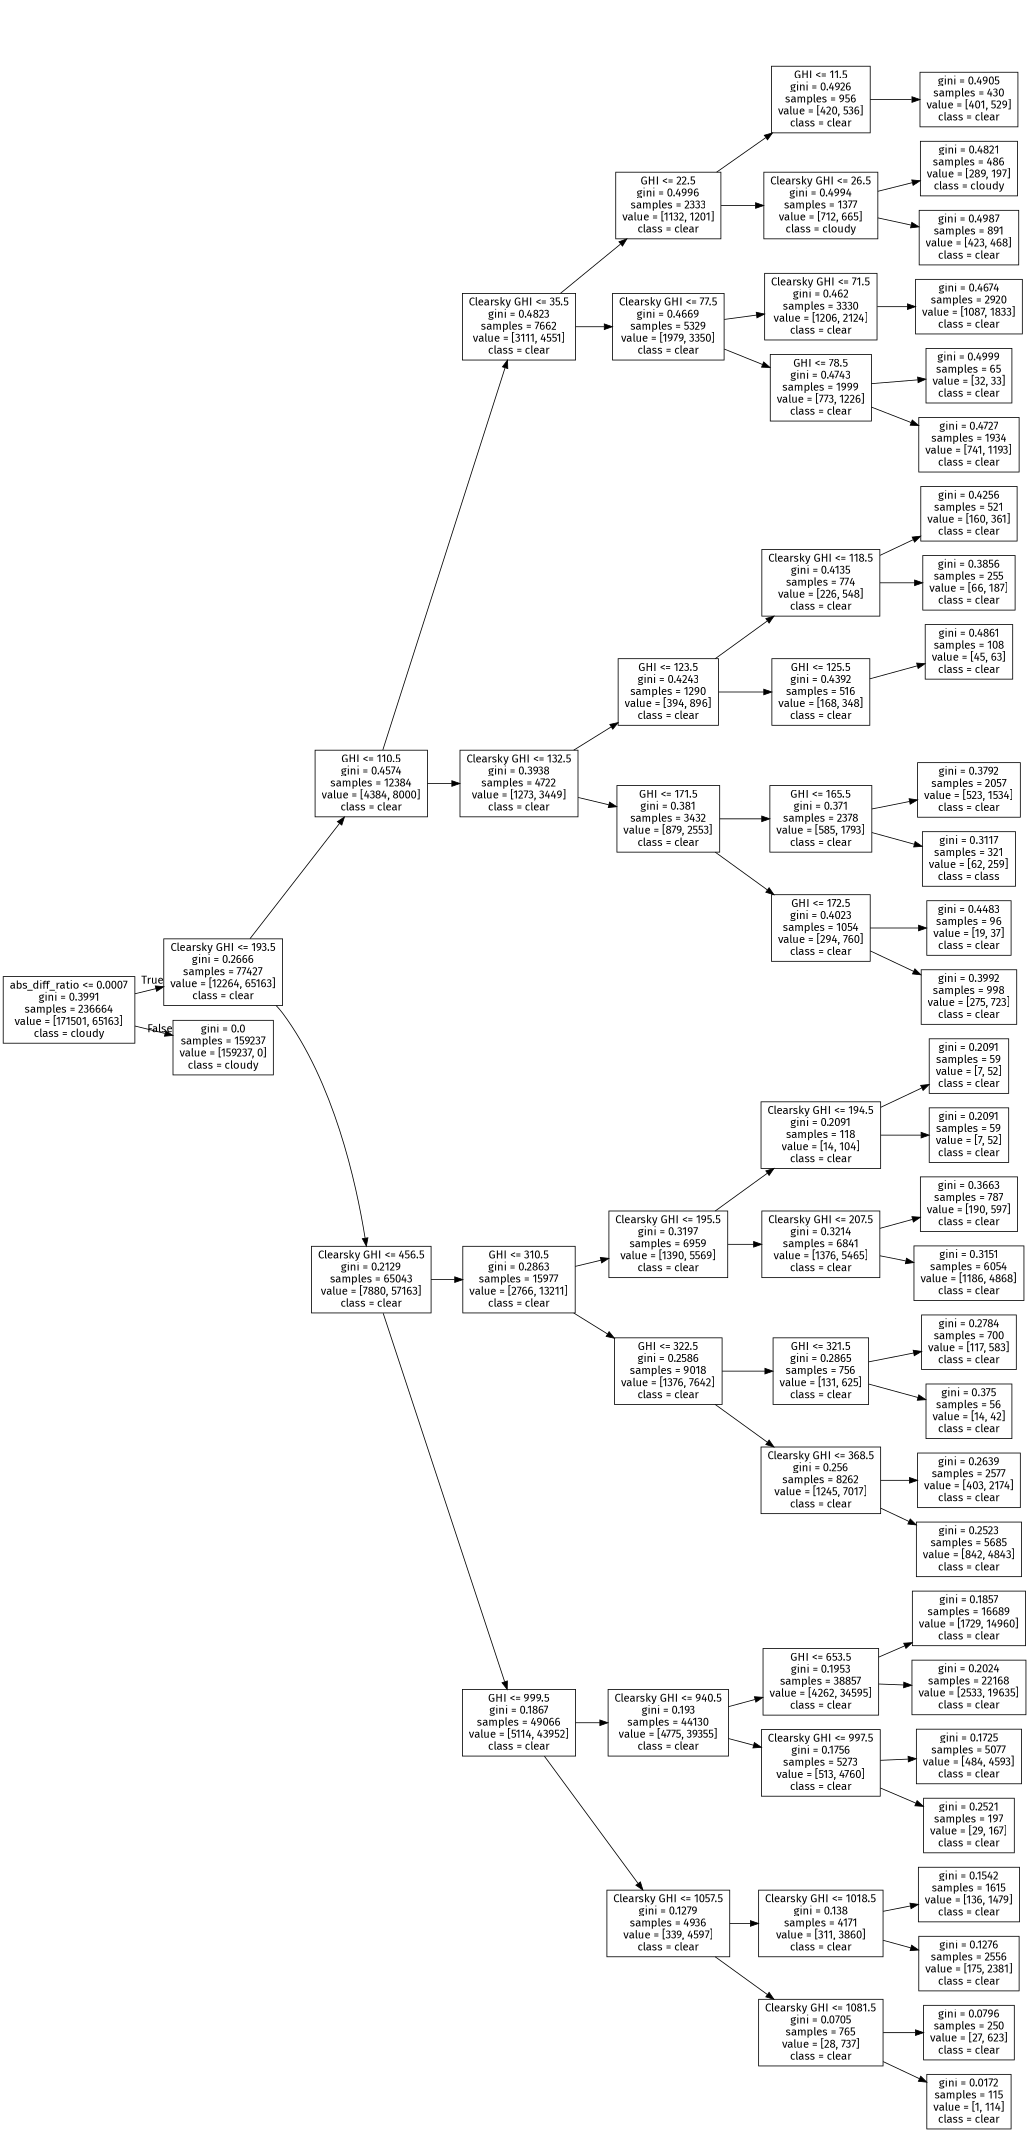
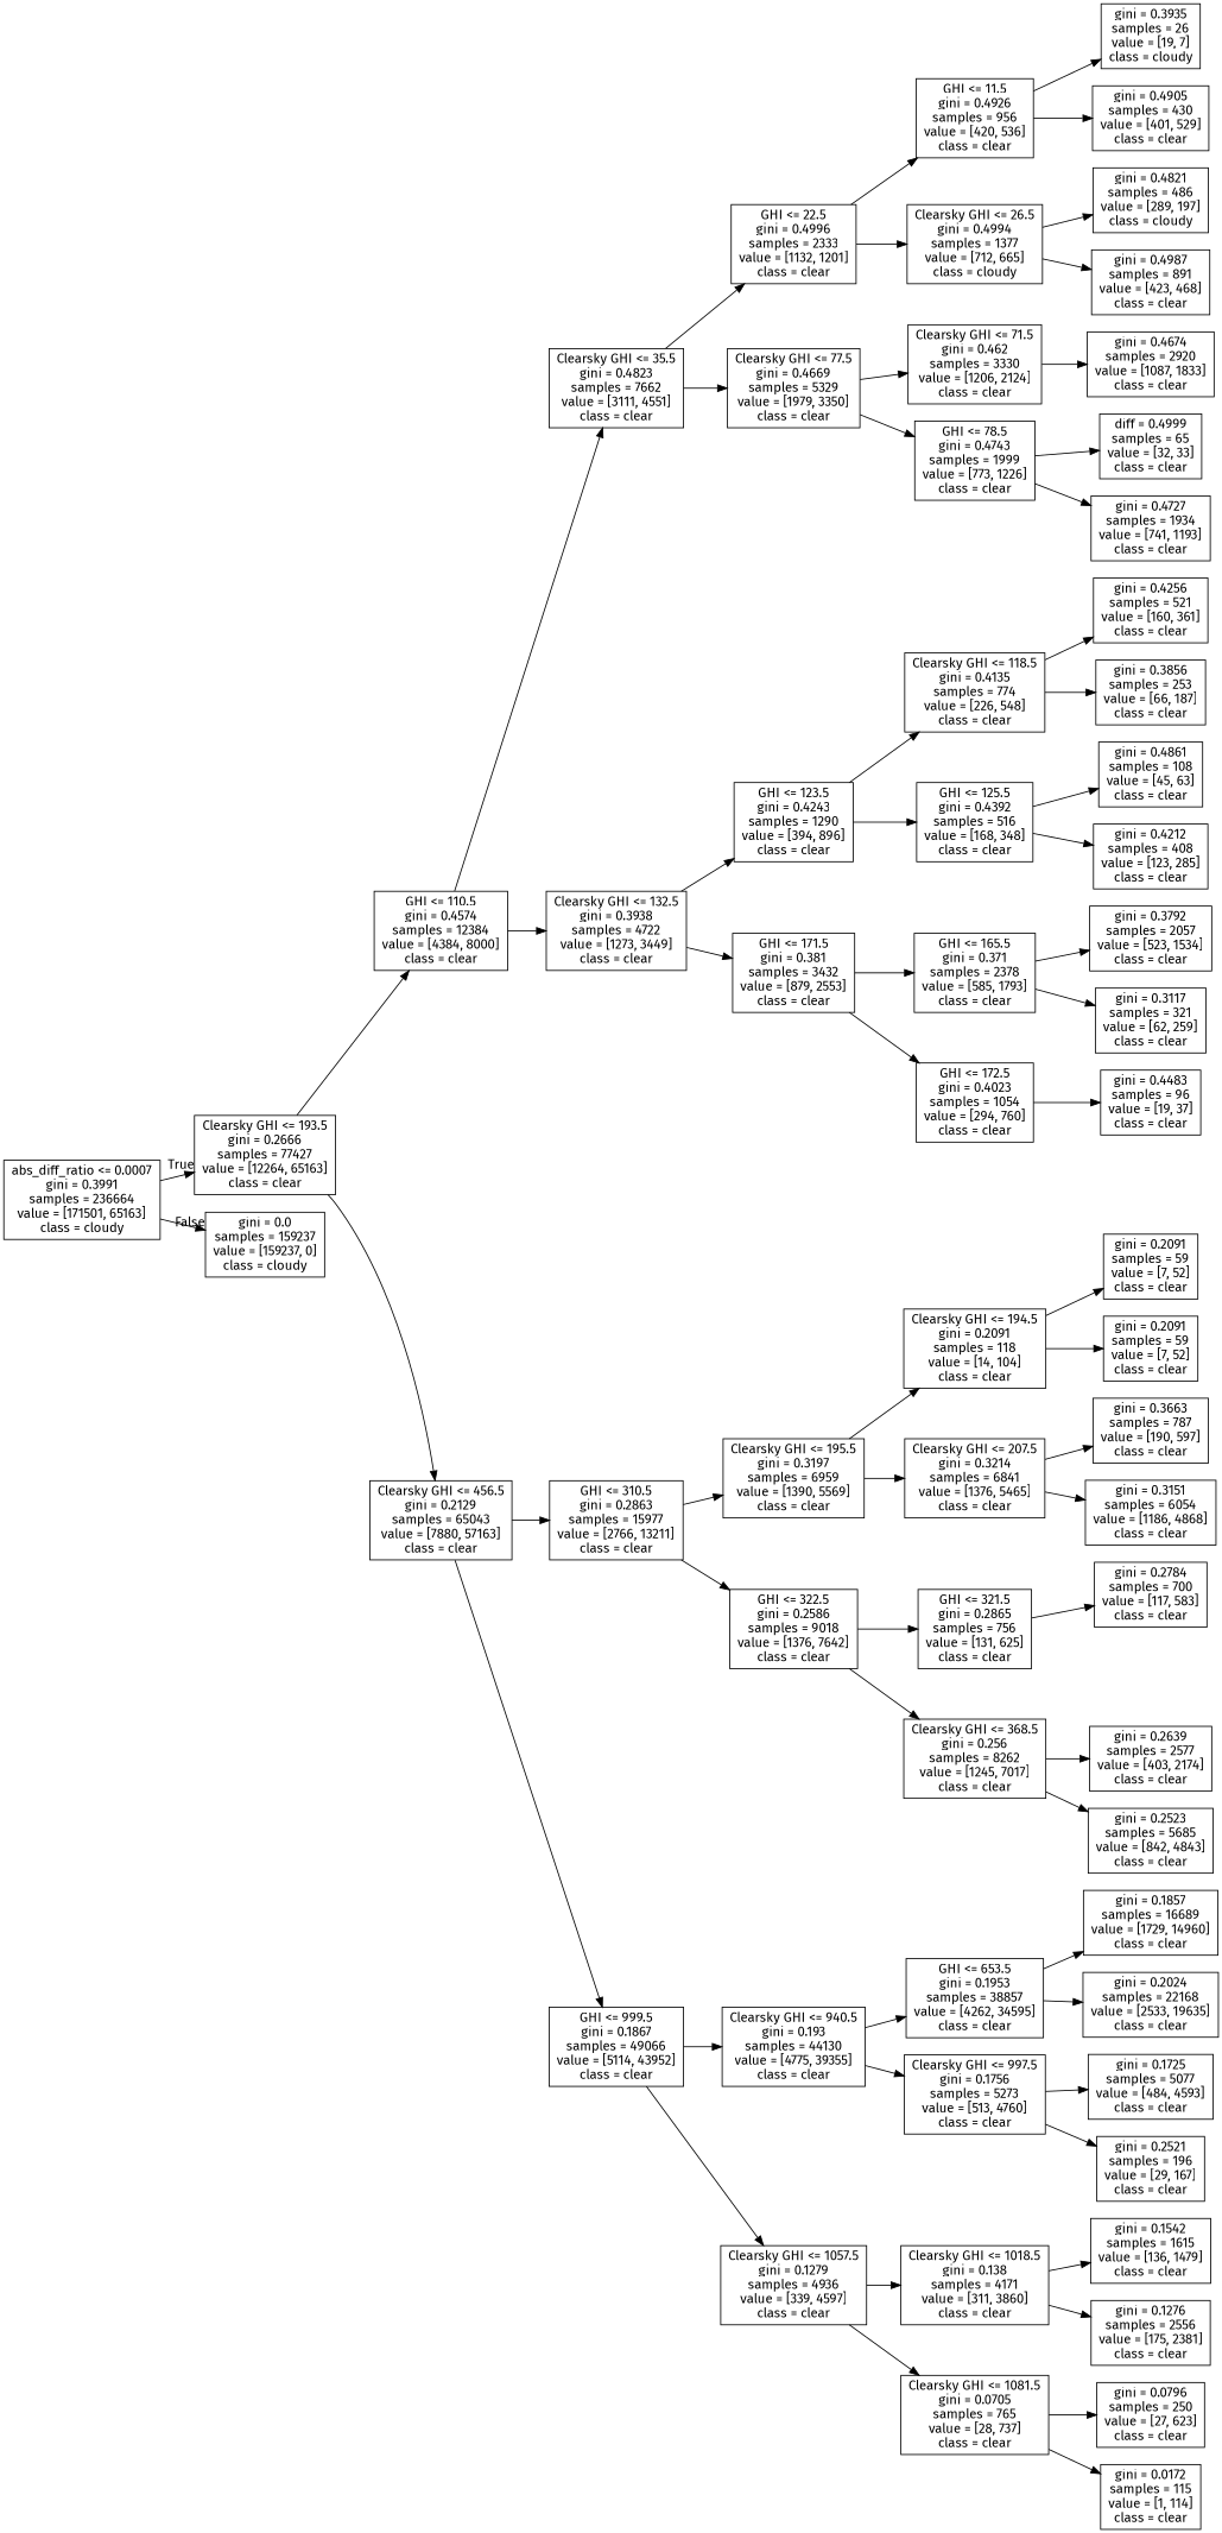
  digraph {
    fontname="Fira Sans"
    rankdir=LR
    node [fontname="Fira Sans" shape=box]
    edge [fontname="Fira Sans"]
    n1 [label="abs_diff_ratio <= 0.0007\ngini = 0.3991\nsamples = 236664\nvalue = [171501, 65163]\nclass = cloudy"]
    n2 [label="Clearsky GHI <= 193.5\ngini = 0.2666\nsamples = 77427\nvalue = [12264, 65163]\nclass = clear"]
    n3 [label="gini = 0.0\nsamples = 159237\nvalue = [159237, 0]\nclass = cloudy"]
    n4 [label="GHI <= 110.5\ngini = 0.4574\nsamples = 12384\nvalue = [4384, 8000]\nclass = clear"]
    n5 [label="Clearsky GHI <= 456.5\ngini = 0.2129\nsamples = 65043\nvalue = [7880, 57163]\nclass = clear"]
    n6 [label="Clearsky GHI <= 35.5\ngini = 0.4823\nsamples = 7662\nvalue = [3111, 4551]\nclass = clear"]
    n7 [label="Clearsky GHI <= 132.5\ngini = 0.3938\nsamples = 4722\nvalue = [1273, 3449]\nclass = clear"]
    n8 [label="GHI <= 310.5\ngini = 0.2863\nsamples = 15977\nvalue = [2766, 13211]\nclass = clear"]
    n9 [label="GHI <= 999.5\ngini = 0.1867\nsamples = 49066\nvalue = [5114, 43952]\nclass = clear"]
    n10 [label="GHI <= 22.5\ngini = 0.4996\nsamples = 2333\nvalue = [1132, 1201]\nclass = clear"]
    n11 [label="Clearsky GHI <= 77.5\ngini = 0.4669\nsamples = 5329\nvalue = [1979, 3350]\nclass = clear"]
    n12 [label="GHI <= 123.5\ngini = 0.4243\nsamples = 1290\nvalue = [394, 896]\nclass = clear"]
    n13 [label="GHI <= 171.5\ngini = 0.381\nsamples = 3432\nvalue = [879, 2553]\nclass = clear"]
    n14 [label="GHI <= 11.5\ngini = 0.4926\nsamples = 956\nvalue = [420, 536]\nclass = clear"]
    n15 [label="Clearsky GHI <= 26.5\ngini = 0.4994\nsamples = 1377\nvalue = [712, 665]\nclass = cloudy"]
    n16 [label="Clearsky GHI <= 71.5\ngini = 0.462\nsamples = 3330\nvalue = [1206, 2124]\nclass = clear"]
    n17 [label="GHI <= 78.5\ngini = 0.4743\nsamples = 1999\nvalue = [773, 1226]\nclass = clear"]
+   n18 [label="gini = 0.3935\nsamples = 26\nvalue = [19, 7]\nclass = cloudy"]
    n19 [label="gini = 0.4905\nsamples = 430\nvalue = [401, 529]\nclass = clear"]
    n20 [label="gini = 0.4821\nsamples = 486\nvalue = [289, 197]\nclass = cloudy"]
    n21 [label="gini = 0.4987\nsamples = 891\nvalue = [423, 468]\nclass = clear"]
    n22 [label="gini = 0.4674\nsamples = 2920\nvalue = [1087, 1833]\nclass = clear"]
-   n23 [label="gini = 0.4999\nsamples = 65\nvalue = [32, 33]\nclass = clear"]
+   n23 [label="diff = 0.4999\nsamples = 65\nvalue = [32, 33]\nclass = clear"]
    n24 [label="gini = 0.4727\nsamples = 1934\nvalue = [741, 1193]\nclass = clear"]
    n25 [label="Clearsky GHI <= 118.5\ngini = 0.4135\nsamples = 774\nvalue = [226, 548]\nclass = clear"]
    n26 [label="GHI <= 125.5\ngini = 0.4392\nsamples = 516\nvalue = [168, 348]\nclass = clear"]
    n27 [label="GHI <= 165.5\ngini = 0.371\nsamples = 2378\nvalue = [585, 1793]\nclass = clear"]
    n28 [label="GHI <= 172.5\ngini = 0.4023\nsamples = 1054\nvalue = [294, 760]\nclass = clear"]
    n29 [label="gini = 0.4256\nsamples = 521\nvalue = [160, 361]\nclass = clear"]
-   n30 [label="gini = 0.3856\nsamples = 255\nvalue = [66, 187]\nclass = clear"]
+   n30 [label="gini = 0.3856\nsamples = 253\nvalue = [66, 187]\nclass = clear"]
    n31 [label="gini = 0.4861\nsamples = 108\nvalue = [45, 63]\nclass = clear"]
+   n32 [label="gini = 0.4212\nsamples = 408\nvalue = [123, 285]\nclass = clear"]
    n33 [label="gini = 0.3792\nsamples = 2057\nvalue = [523, 1534]\nclass = clear"]
-   n34 [label="gini = 0.3117\nsamples = 321\nvalue = [62, 259]\nclass = class"]
+   n34 [label="gini = 0.3117\nsamples = 321\nvalue = [62, 259]\nclass = clear"]
    n35 [label="gini = 0.4483\nsamples = 96\nvalue = [19, 37]\nclass = clear"]
-   n36 [label="gini = 0.3992\nsamples = 998\nvalue = [275, 723]\nclass = clear"]
    n37 [label="Clearsky GHI <= 195.5\ngini = 0.3197\nsamples = 6959\nvalue = [1390, 5569]\nclass = clear"]
    n38 [label="GHI <= 322.5\ngini = 0.2586\nsamples = 9018\nvalue = [1376, 7642]\nclass = clear"]
    n39 [label="Clearsky GHI <= 940.5\ngini = 0.193\nsamples = 44130\nvalue = [4775, 39355]\nclass = clear"]
    n40 [label="Clearsky GHI <= 1057.5\ngini = 0.1279\nsamples = 4936\nvalue = [339, 4597]\nclass = clear"]
    n41 [label="Clearsky GHI <= 194.5\ngini = 0.2091\nsamples = 118\nvalue = [14, 104]\nclass = clear"]
    n42 [label="Clearsky GHI <= 207.5\ngini = 0.3214\nsamples = 6841\nvalue = [1376, 5465]\nclass = clear"]
    n43 [label="GHI <= 321.5\ngini = 0.2865\nsamples = 756\nvalue = [131, 625]\nclass = clear"]
    n44 [label="Clearsky GHI <= 368.5\ngini = 0.256\nsamples = 8262\nvalue = [1245, 7017]\nclass = clear"]
    n45 [label="gini = 0.2091\nsamples = 59\nvalue = [7, 52]\nclass = clear"]
    n46 [label="gini = 0.2091\nsamples = 59\nvalue = [7, 52]\nclass = clear"]
    n47 [label="gini = 0.3663\nsamples = 787\nvalue = [190, 597]\nclass = clear"]
    n48 [label="gini = 0.3151\nsamples = 6054\nvalue = [1186, 4868]\nclass = clear"]
    n49 [label="gini = 0.2784\nsamples = 700\nvalue = [117, 583]\nclass = clear"]
-   n50 [label="gini = 0.375\nsamples = 56\nvalue = [14, 42]\nclass = clear"]
    n51 [label="gini = 0.2639\nsamples = 2577\nvalue = [403, 2174]\nclass = clear"]
    n52 [label="gini = 0.2523\nsamples = 5685\nvalue = [842, 4843]\nclass = clear"]
    n53 [label="GHI <= 653.5\ngini = 0.1953\nsamples = 38857\nvalue = [4262, 34595]\nclass = clear"]
    n54 [label="Clearsky GHI <= 997.5\ngini = 0.1756\nsamples = 5273\nvalue = [513, 4760]\nclass = clear"]
    n55 [label="Clearsky GHI <= 1018.5\ngini = 0.138\nsamples = 4171\nvalue = [311, 3860]\nclass = clear"]
    n56 [label="Clearsky GHI <= 1081.5\ngini = 0.0705\nsamples = 765\nvalue = [28, 737]\nclass = clear"]
    n57 [label="gini = 0.1857\nsamples = 16689\nvalue = [1729, 14960]\nclass = clear"]
    n58 [label="gini = 0.2024\nsamples = 22168\nvalue = [2533, 19635]\nclass = clear"]
    n59 [label="gini = 0.1725\nsamples = 5077\nvalue = [484, 4593]\nclass = clear"]
-   n60 [label="gini = 0.2521\nsamples = 197\nvalue = [29, 167]\nclass = clear"]
+   n60 [label="gini = 0.2521\nsamples = 196\nvalue = [29, 167]\nclass = clear"]
    n61 [label="gini = 0.1542\nsamples = 1615\nvalue = [136, 1479]\nclass = clear"]
    n62 [label="gini = 0.1276\nsamples = 2556\nvalue = [175, 2381]\nclass = clear"]
    n63 [label="gini = 0.0796\nsamples = 250\nvalue = [27, 623]\nclass = clear"]
    n64 [label="gini = 0.0172\nsamples = 115\nvalue = [1, 114]\nclass = clear"]
    n1 -> n2 [headlabel=True labelangle=45 labeldistance=2.5]
    n1 -> n3 [headlabel=False labelangle=-45 labeldistance=2.5]
    n2 -> n4
    n2 -> n5
    n4 -> n6
    n4 -> n7
    n5 -> n8
    n5 -> n9
    n6 -> n10
    n6 -> n11
    n7 -> n12
    n7 -> n13
    n8 -> n37
    n8 -> n38
    n9 -> n39
    n9 -> n40
    n10 -> n14
    n10 -> n15
    n11 -> n16
    n11 -> n17
    n12 -> n25
    n12 -> n26
    n13 -> n27
    n13 -> n28
+   n14 -> n18
    n14 -> n19
    n15 -> n20
    n15 -> n21
    n16 -> n22
    n17 -> n23
    n17 -> n24
    n25 -> n29
    n25 -> n30
    n26 -> n31
+   n26 -> n32
    n27 -> n33
    n27 -> n34
    n28 -> n35
-   n28 -> n36
    n37 -> n41
    n37 -> n42
    n38 -> n43
    n38 -> n44
    n39 -> n53
    n39 -> n54
    n40 -> n55
    n40 -> n56
    n41 -> n45
    n41 -> n46
    n42 -> n47
    n42 -> n48
    n43 -> n49
-   n43 -> n50
    n44 -> n51
    n44 -> n52
    n53 -> n57
    n53 -> n58
    n54 -> n59
    n54 -> n60
    n55 -> n61
    n55 -> n62
    n56 -> n63
    n56 -> n64
  }
